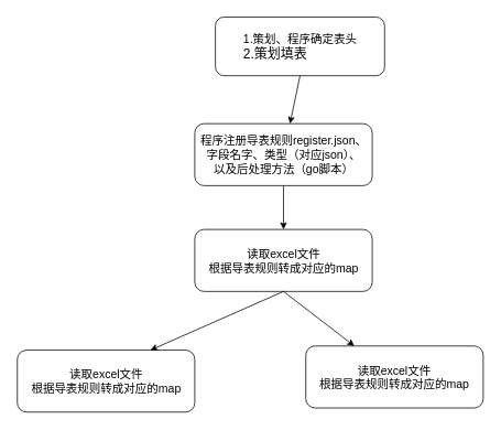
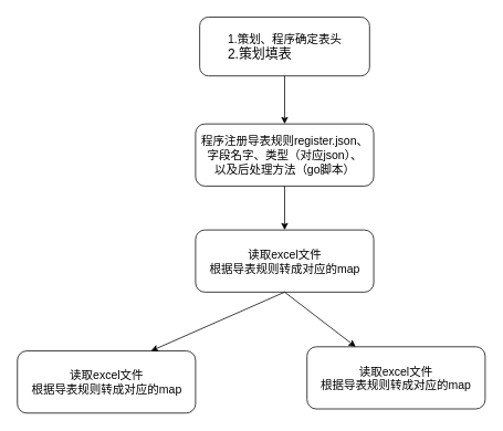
  <mxCell id="0" />
  <mxCell id="1" parent="0" />
- <mxCell id="2" value="&lt;div style=&quot;text-align: left;&quot;&gt;&lt;span style=&quot;background-color: initial;&quot;&gt;&lt;font style=&quot;font-size: 14px;&quot;&gt;1.策划、程序确定表头&lt;/font&gt;&lt;/span&gt;&lt;/div&gt;&lt;div style=&quot;text-align: left;&quot;&gt;&lt;span style=&quot;background-color: initial;&quot;&gt;&lt;font size=&quot;3&quot;&gt;2.策划填表&lt;/font&gt;&lt;/span&gt;&lt;/div&gt;" style="rounded=1;whiteSpace=wrap;html=1;" vertex="1" parent="1"><mxGeometry x="260.5" y="20" width="205" height="71" as="geometry" /></mxCell>
+ <mxCell id="2" value="&lt;div style=&quot;text-align: left;&quot;&gt;&lt;span style=&quot;background-color: initial;&quot;&gt;&lt;font style=&quot;font-size: 14px;&quot;&gt;1.策划、程序确定表头&lt;/font&gt;&lt;/span&gt;&lt;/div&gt;&lt;div style=&quot;text-align: left;&quot;&gt;&lt;span style=&quot;background-color: initial;&quot;&gt;&lt;font size=&quot;3&quot;&gt;2.策划填表&lt;/font&gt;&lt;/span&gt;&lt;/div&gt;" style="rounded=1;whiteSpace=wrap;html=1;" vertex="1" parent="1"><mxGeometry x="240.5" y="20" width="205" height="71" as="geometry" /></mxCell>
  <mxCell id="3" value="&lt;font style=&quot;font-size: 14px;&quot;&gt;程序注册导表规则register.json、&lt;br&gt;字段名字、类型（对应json）、&lt;br&gt;以及后处理方法（go脚本）&lt;br&gt;&lt;/font&gt;" style="rounded=1;whiteSpace=wrap;html=1;" vertex="1" parent="1"><mxGeometry x="235.5" y="149" width="215" height="75" as="geometry" /></mxCell>
  <mxCell id="4" value="" style="endArrow=classic;html=1;rounded=0;fontSize=14;exitX=0.5;exitY=1;exitDx=0;exitDy=0;" edge="1" parent="1" source="2" target="3"><mxGeometry width="50" height="50" relative="1" as="geometry"><mxPoint x="347" y="375" as="sourcePoint" /><mxPoint x="397" y="325" as="targetPoint" /></mxGeometry></mxCell>
  <mxCell id="5" value="&lt;font style=&quot;font-size: 14px;&quot;&gt;读取excel文件&lt;br&gt;根据导表规则转成对应的map&lt;br&gt;&lt;/font&gt;" style="rounded=1;whiteSpace=wrap;html=1;" vertex="1" parent="1"><mxGeometry x="235.5" y="277" width="215" height="75" as="geometry" /></mxCell>
  <mxCell id="6" value="" style="endArrow=classic;html=1;rounded=0;fontSize=14;entryX=0.5;entryY=0;entryDx=0;entryDy=0;exitX=0.5;exitY=1;exitDx=0;exitDy=0;" edge="1" parent="1" source="3" target="5"><mxGeometry width="50" height="50" relative="1" as="geometry"><mxPoint x="347" y="355" as="sourcePoint" /><mxPoint x="397" y="305" as="targetPoint" /></mxGeometry></mxCell>
  <mxCell id="7" value="&lt;font style=&quot;font-size: 14px;&quot;&gt;读取excel文件&lt;br&gt;根据导表规则转成对应的map&lt;br&gt;&lt;/font&gt;" style="rounded=1;whiteSpace=wrap;html=1;" vertex="1" parent="1"><mxGeometry x="20.5" y="423" width="215" height="75" as="geometry" /></mxCell>
  <mxCell id="8" value="&lt;font style=&quot;font-size: 14px;&quot;&gt;读取excel文件&lt;br&gt;根据导表规则转成对应的map&lt;br&gt;&lt;/font&gt;" style="rounded=1;whiteSpace=wrap;html=1;" vertex="1" parent="1"><mxGeometry x="370" y="418" width="215" height="75" as="geometry" /></mxCell>
  <mxCell id="9" value="" style="endArrow=classic;html=1;rounded=0;fontSize=14;entryX=0.75;entryY=0;entryDx=0;entryDy=0;exitX=0.5;exitY=1;exitDx=0;exitDy=0;" edge="1" parent="1" source="5" target="7"><mxGeometry width="50" height="50" relative="1" as="geometry"><mxPoint x="347" y="447" as="sourcePoint" /><mxPoint x="397" y="397" as="targetPoint" /></mxGeometry></mxCell>
  <mxCell id="10" value="" style="endArrow=classic;html=1;rounded=0;fontSize=14;exitX=0.5;exitY=1;exitDx=0;exitDy=0;" edge="1" parent="1" source="5" target="8"><mxGeometry width="50" height="50" relative="1" as="geometry"><mxPoint x="353" y="362" as="sourcePoint" /><mxPoint x="191.75" y="433" as="targetPoint" /></mxGeometry></mxCell>
